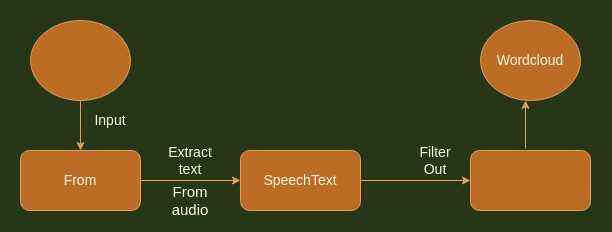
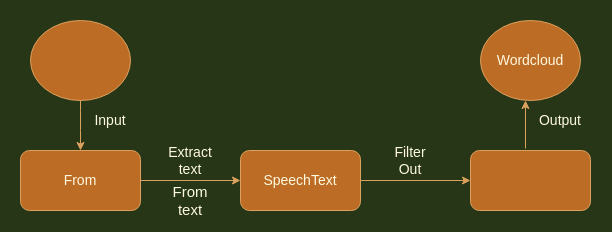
  <mxCell id="0" />
  <mxCell id="1" parent="0" />
  <mxCell id="2" value="" style="rounded=1;whiteSpace=wrap;html=1;fillColor=#BC6C25;strokeColor=#DDA15E;fontColor=#FEFAE0;" vertex="1" parent="1"><mxGeometry x="20" y="150" width="120" height="60" as="geometry" /></mxCell>
  <mxCell id="3" value="" style="ellipse;whiteSpace=wrap;html=1;fillColor=#BC6C25;strokeColor=#DDA15E;fontColor=#FEFAE0;" vertex="1" parent="1"><mxGeometry x="30" y="20" width="100" height="80" as="geometry" /></mxCell>
  <mxCell id="4" value="" style="endArrow=classic;html=1;exitX=0.5;exitY=1;exitDx=0;exitDy=0;entryX=0.5;entryY=0;entryDx=0;entryDy=0;labelBackgroundColor=#283618;strokeColor=#DDA15E;fontColor=#FEFAE0;" edge="1" parent="1" source="3" target="2"><mxGeometry width="50" height="50" relative="1" as="geometry"><mxPoint x="320" y="200" as="sourcePoint" /><mxPoint x="120" y="140" as="targetPoint" /><Array as="points"><mxPoint x="80" y="120" /></Array></mxGeometry></mxCell>
  <mxCell id="5" value="Input" style="text;html=1;strokeColor=none;fillColor=none;align=center;verticalAlign=middle;whiteSpace=wrap;rounded=0;fontSize=14;fontColor=#FEFAE0;" vertex="1" parent="1"><mxGeometry x="90" y="110" width="40" height="20" as="geometry" /></mxCell>
  <mxCell id="6" value="From" style="text;html=1;strokeColor=none;fillColor=none;align=center;verticalAlign=middle;whiteSpace=wrap;rounded=0;fontSize=14;fontColor=#FEFAE0;" vertex="1" parent="1"><mxGeometry x="60" y="170" width="40" height="20" as="geometry" /></mxCell>
  <mxCell id="7" value="" style="edgeStyle=orthogonalEdgeStyle;rounded=0;orthogonalLoop=1;jettySize=auto;html=1;labelBackgroundColor=#283618;strokeColor=#DDA15E;fontColor=#FEFAE0;" edge="1" parent="1" source="8" target="13"><mxGeometry relative="1" as="geometry" /></mxCell>
  <mxCell id="8" value="" style="rounded=1;whiteSpace=wrap;html=1;fillColor=#BC6C25;strokeColor=#DDA15E;fontColor=#FEFAE0;" vertex="1" parent="1"><mxGeometry x="240" y="150" width="120" height="60" as="geometry" /></mxCell>
  <mxCell id="9" value="SpeechText" style="text;html=1;strokeColor=none;fillColor=none;align=center;verticalAlign=middle;whiteSpace=wrap;rounded=0;fontSize=14;fontColor=#FEFAE0;" vertex="1" parent="1"><mxGeometry x="280" y="170" width="40" height="20" as="geometry" /></mxCell>
  <mxCell id="10" value="" style="endArrow=classic;html=1;exitX=1;exitY=0.5;exitDx=0;exitDy=0;entryX=0;entryY=0.5;entryDx=0;entryDy=0;labelBackgroundColor=#283618;strokeColor=#DDA15E;fontColor=#FEFAE0;" edge="1" parent="1" source="2" target="8"><mxGeometry width="50" height="50" relative="1" as="geometry"><mxPoint x="160" y="200" as="sourcePoint" /><mxPoint x="210" y="150" as="targetPoint" /><Array as="points" /></mxGeometry></mxCell>
  <mxCell id="11" value="Extract text" style="text;html=1;strokeColor=none;fillColor=none;align=center;verticalAlign=middle;whiteSpace=wrap;rounded=0;fontSize=14;fontColor=#FEFAE0;" vertex="1" parent="1"><mxGeometry x="170" y="150" width="40" height="20" as="geometry" /></mxCell>
- <mxCell id="12" value="From audio" style="text;html=1;strokeColor=none;fillColor=none;align=center;verticalAlign=middle;whiteSpace=wrap;rounded=0;fontSize=15;fontColor=#FEFAE0;" vertex="1" parent="1"><mxGeometry x="170" y="190" width="40" height="20" as="geometry" /></mxCell>
+ <mxCell id="12" value="From text" style="text;html=1;strokeColor=none;fillColor=none;align=center;verticalAlign=middle;whiteSpace=wrap;rounded=0;fontSize=15;fontColor=#FEFAE0;" vertex="1" parent="1"><mxGeometry x="170" y="190" width="40" height="20" as="geometry" /></mxCell>
  <mxCell id="13" value="" style="rounded=1;whiteSpace=wrap;html=1;fillColor=#BC6C25;strokeColor=#DDA15E;fontColor=#FEFAE0;" vertex="1" parent="1"><mxGeometry x="470" y="150" width="120" height="60" as="geometry" /></mxCell>
- <mxCell id="14" value="Filter&lt;br style=&quot;font-size: 14px;&quot;&gt;Out" style="text;html=1;strokeColor=none;fillColor=none;align=center;verticalAlign=middle;whiteSpace=wrap;rounded=0;fontSize=14;fontColor=#FEFAE0;" vertex="1" parent="1"><mxGeometry x="415" y="150" width="40" height="20" as="geometry" /></mxCell>
+ <mxCell id="14" value="Filter&lt;br style=&quot;font-size: 14px;&quot;&gt;Out" style="text;html=1;strokeColor=none;fillColor=none;align=center;verticalAlign=middle;whiteSpace=wrap;rounded=0;fontSize=14;fontColor=#FEFAE0;" vertex="1" parent="1"><mxGeometry x="390" y="150" width="40" height="20" as="geometry" /></mxCell>
  <mxCell id="15" value="" style="ellipse;whiteSpace=wrap;html=1;fontSize=14;fillColor=#BC6C25;strokeColor=#DDA15E;fontColor=#FEFAE0;" vertex="1" parent="1"><mxGeometry x="480" y="20" width="100" height="80" as="geometry" /></mxCell>
  <mxCell id="16" value="Wordcloud" style="text;html=1;strokeColor=none;fillColor=none;align=center;verticalAlign=middle;whiteSpace=wrap;rounded=0;fontSize=14;fontColor=#FEFAE0;" vertex="1" parent="1"><mxGeometry x="510" y="50" width="40" height="20" as="geometry" /></mxCell>
  <mxCell id="17" value="" style="endArrow=classic;html=1;fontSize=14;labelBackgroundColor=#283618;strokeColor=#DDA15E;fontColor=#FEFAE0;" edge="1" parent="1"><mxGeometry width="50" height="50" relative="1" as="geometry"><mxPoint x="525" y="148" as="sourcePoint" /><mxPoint x="525" y="100" as="targetPoint" /></mxGeometry></mxCell>
+ <mxCell id="18" value="Output" style="text;html=1;strokeColor=none;fillColor=none;align=center;verticalAlign=middle;whiteSpace=wrap;rounded=0;fontSize=14;fontColor=#FEFAE0;" vertex="1" parent="1"><mxGeometry x="540" y="110" width="40" height="20" as="geometry" /></mxCell>
